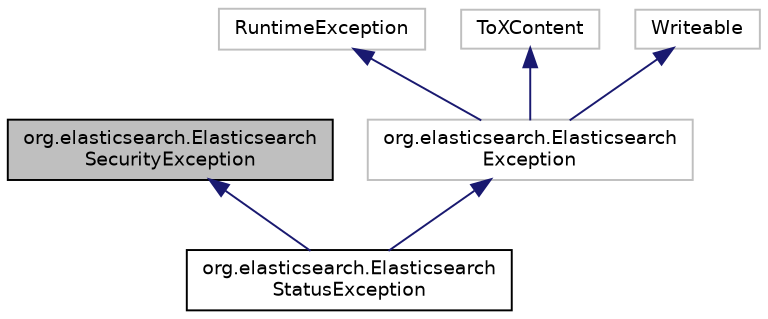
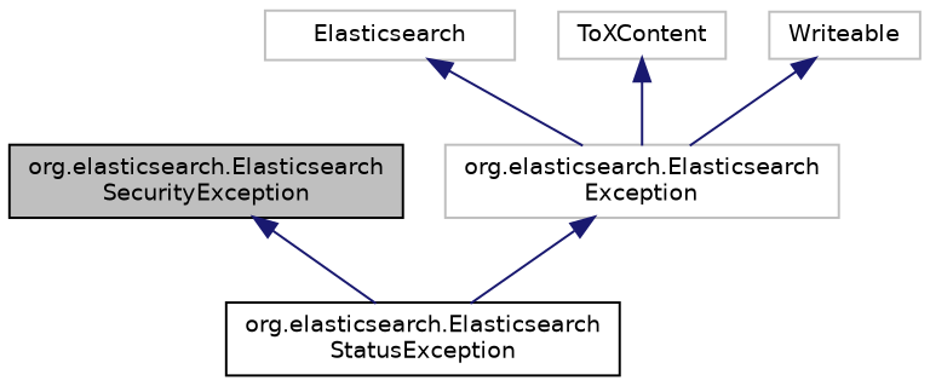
  digraph {
    node [color=grey75 fillcolor=white fontname=Helvetica fontsize=10 shape=record style=filled]
    edge [color=midnightblue dir=back fontname=Helvetica fontsize=10 labelfontname=Helvetica labelfontsize=10 style=solid]
    n1 [color=black fillcolor=grey75 fontcolor=black height=0.2 label="org.elasticsearch.Elasticsearch\lSecurityException" width=0.4]
    n2 [color=black height=0.2 label="org.elasticsearch.Elasticsearch\lStatusException" width=0.4]
    n3 [height=0.2 label="org.elasticsearch.Elasticsearch\lException" width=0.4]
-   n4 [height=0.2 label=RuntimeException width=0.4]
+   n4 [height=0.2 label=Elasticsearch width=0.4]
    n5 [height=0.2 label=ToXContent width=0.4]
    n6 [height=0.2 label=Writeable width=0.4]
    n1 -> n2
    n3 -> n2
    n4 -> n3
    n5 -> n3
    n6 -> n3
  }
